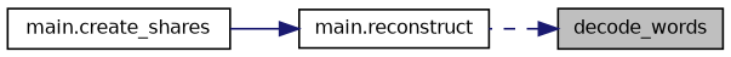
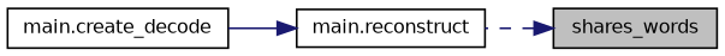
  digraph {
    rankdir=RL
    node [color=black fillcolor=white fontname=Helvetica fontsize=10 shape=record style=filled]
    edge [color=midnightblue dir=back fontname=Helvetica fontsize=10 labelfontname=Helvetica labelfontsize=10]
-   n1 [fillcolor=grey75 fontcolor=black height=0.2 label=decode_words width=0.4]
+   n1 [fillcolor=grey75 fontcolor=black height=0.2 label=shares_words width=0.4]
    n2 [height=0.2 label="main.reconstruct" width=0.4]
-   n3 [height=0.2 label="main.create_shares" width=0.4]
+   n3 [height=0.2 label="main.create_decode" width=0.4]
    n1 -> n2 [style=dashed]
    n2 -> n3 [style=solid]
  }
